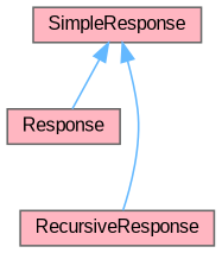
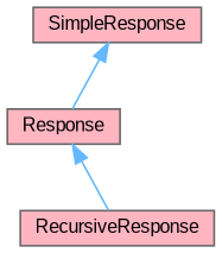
  digraph {
    fontname="Liberation Sans"
    node [color=gray40 fillcolor=lightpink fontname="Liberation Sans" fontsize=10 shape=box style=filled]
    edge [color=steelblue1 dir=back fontname="Liberation Sans" fontsize=10 labelfontname=Helvetica labelfontsize=10 style=solid]
    n1 [fontcolor=black height=0.2 label=Response width=0.4]
    n2 [height=0.2 label=RecursiveResponse width=0.4]
    n3 [height=0.2 label=SimpleResponse width=0.4]
-   n3 -> n2
+   n1 -> n2
    n3 -> n1
  }
